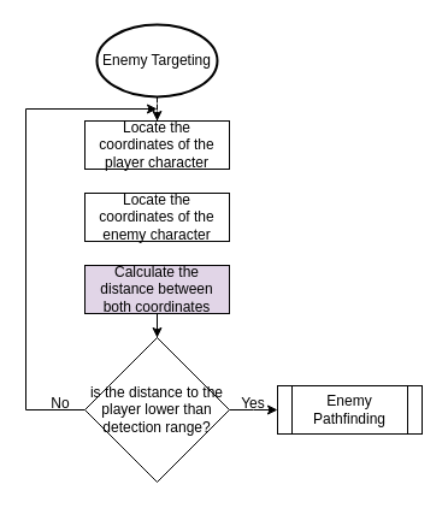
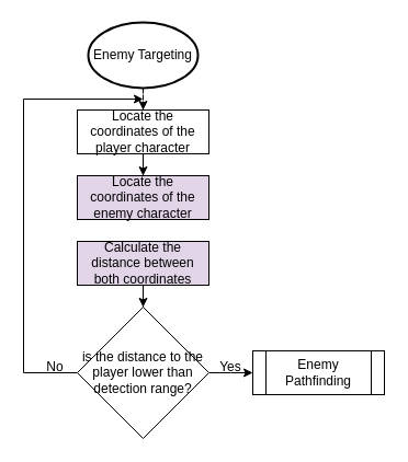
  <mxCell id="0" />
  <mxCell id="1" parent="0" />
  <mxCell id="2" value="" style="edgeStyle=orthogonalEdgeStyle;rounded=0;orthogonalLoop=1;jettySize=auto;html=1;dashed=1;" parent="1" source="3" target="5" edge="1"><mxGeometry relative="1" as="geometry" /></mxCell>
  <mxCell id="3" value="Enemy Targeting" style="strokeWidth=2;html=1;shape=mxgraph.flowchart.start_1;whiteSpace=wrap;" parent="1" vertex="1"><mxGeometry x="80" y="20" width="100" height="60" as="geometry" /></mxCell>
+ <mxCell id="4" value="" style="edgeStyle=orthogonalEdgeStyle;rounded=0;orthogonalLoop=1;jettySize=auto;html=1;" parent="1" source="5" target="6" edge="1"><mxGeometry relative="1" as="geometry" /></mxCell>
  <mxCell id="5" value="Locate the coordinates of the player character" style="rounded=0;whiteSpace=wrap;html=1;" parent="1" vertex="1"><mxGeometry x="70" y="100" width="120" height="40" as="geometry" /></mxCell>
- <mxCell id="6" value="Locate the coordinates of the enemy character" style="rounded=0;whiteSpace=wrap;html=1;" parent="1" vertex="1"><mxGeometry x="70" y="160" width="120" height="40" as="geometry" /></mxCell>
+ <mxCell id="6" value="Locate the coordinates of the enemy character" style="rounded=0;whiteSpace=wrap;html=1;fillColor=#e1d5e7;" parent="1" vertex="1"><mxGeometry x="70" y="160" width="120" height="40" as="geometry" /></mxCell>
  <mxCell id="7" value="" style="edgeStyle=orthogonalEdgeStyle;rounded=0;orthogonalLoop=1;jettySize=auto;html=1;" parent="1" source="8" target="11" edge="1"><mxGeometry relative="1" as="geometry" /></mxCell>
  <mxCell id="8" value="Calculate the distance between both coordinates" style="rounded=0;whiteSpace=wrap;html=1;fillColor=#e1d5e7;" parent="1" vertex="1"><mxGeometry x="70" y="220" width="120" height="40" as="geometry" /></mxCell>
  <mxCell id="9" style="edgeStyle=orthogonalEdgeStyle;rounded=0;orthogonalLoop=1;jettySize=auto;html=1;" parent="1" source="11" edge="1"><mxGeometry relative="1" as="geometry"><mxPoint x="130" y="90" as="targetPoint" /><Array as="points"><mxPoint x="21" y="340" /></Array></mxGeometry></mxCell>
  <mxCell id="10" value="" style="edgeStyle=orthogonalEdgeStyle;rounded=0;orthogonalLoop=1;jettySize=auto;html=1;" parent="1" source="11" edge="1"><mxGeometry relative="1" as="geometry"><mxPoint x="230" y="340" as="targetPoint" /></mxGeometry></mxCell>
  <mxCell id="11" value="is the distance to the player lower than detection range?" style="rhombus;whiteSpace=wrap;html=1;" parent="1" vertex="1"><mxGeometry x="70" y="280" width="120" height="120" as="geometry" /></mxCell>
  <mxCell id="12" value="No" style="text;html=1;strokeColor=none;fillColor=none;align=center;verticalAlign=middle;whiteSpace=wrap;rounded=0;" parent="1" vertex="1"><mxGeometry x="20" y="320" width="60" height="30" as="geometry" /></mxCell>
  <mxCell id="13" value="Enemy Pathfinding" style="shape=process;whiteSpace=wrap;html=1;backgroundOutline=1;" parent="1" vertex="1"><mxGeometry x="230" y="320" width="120" height="40" as="geometry" /></mxCell>
  <mxCell id="14" value="Yes" style="text;html=1;strokeColor=none;fillColor=none;align=center;verticalAlign=middle;whiteSpace=wrap;rounded=0;" parent="1" vertex="1"><mxGeometry x="180" y="320" width="60" height="30" as="geometry" /></mxCell>
